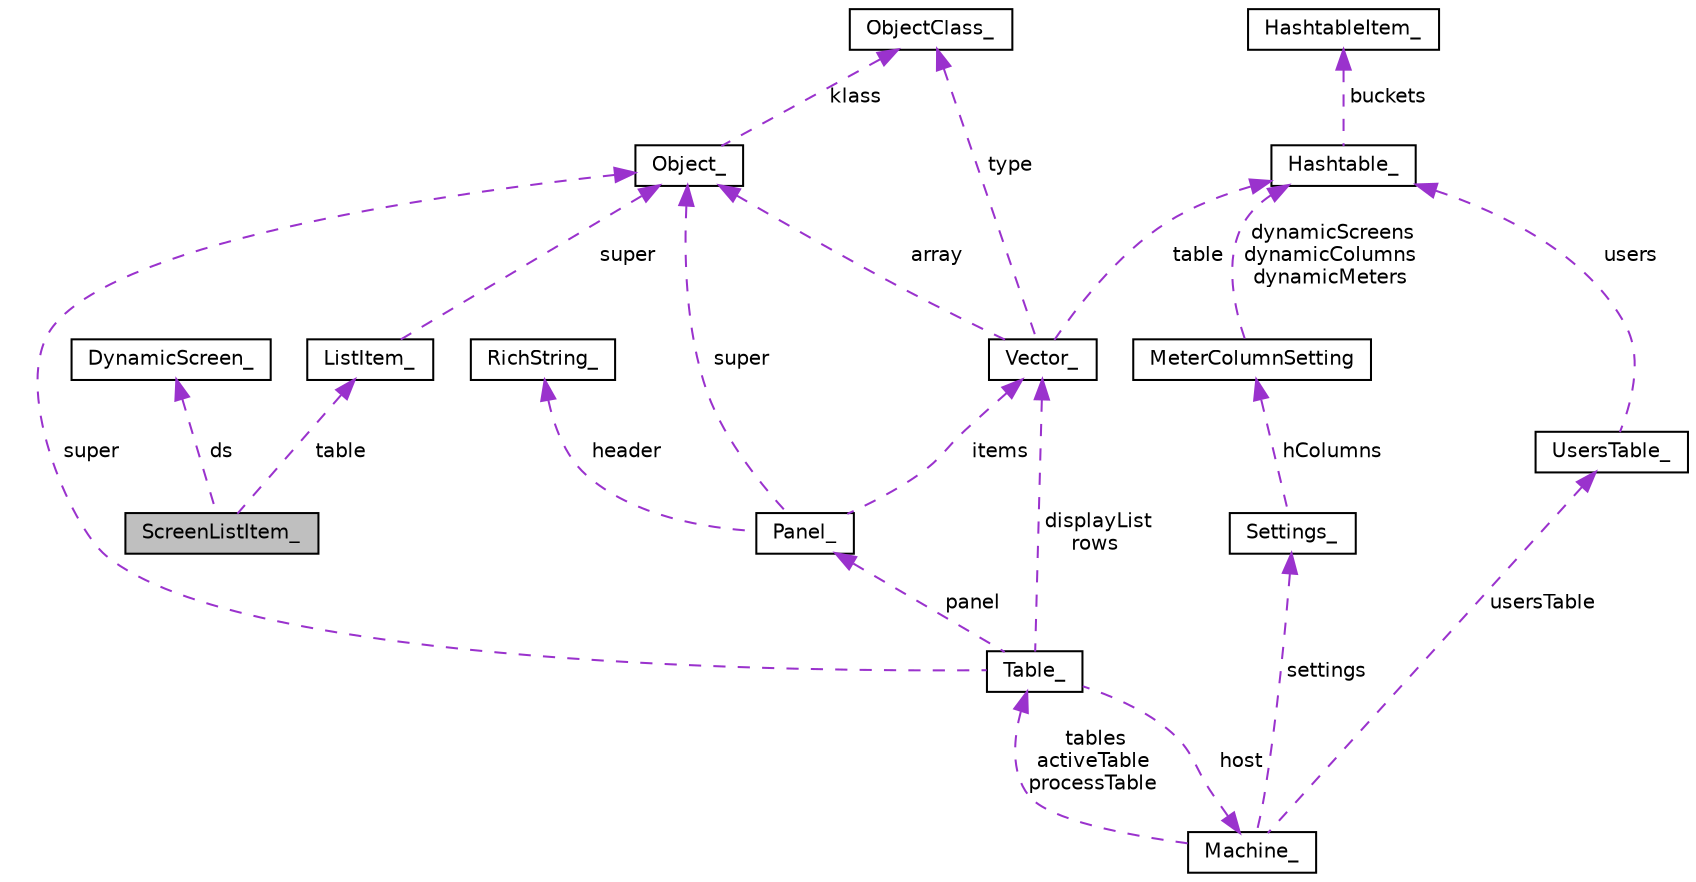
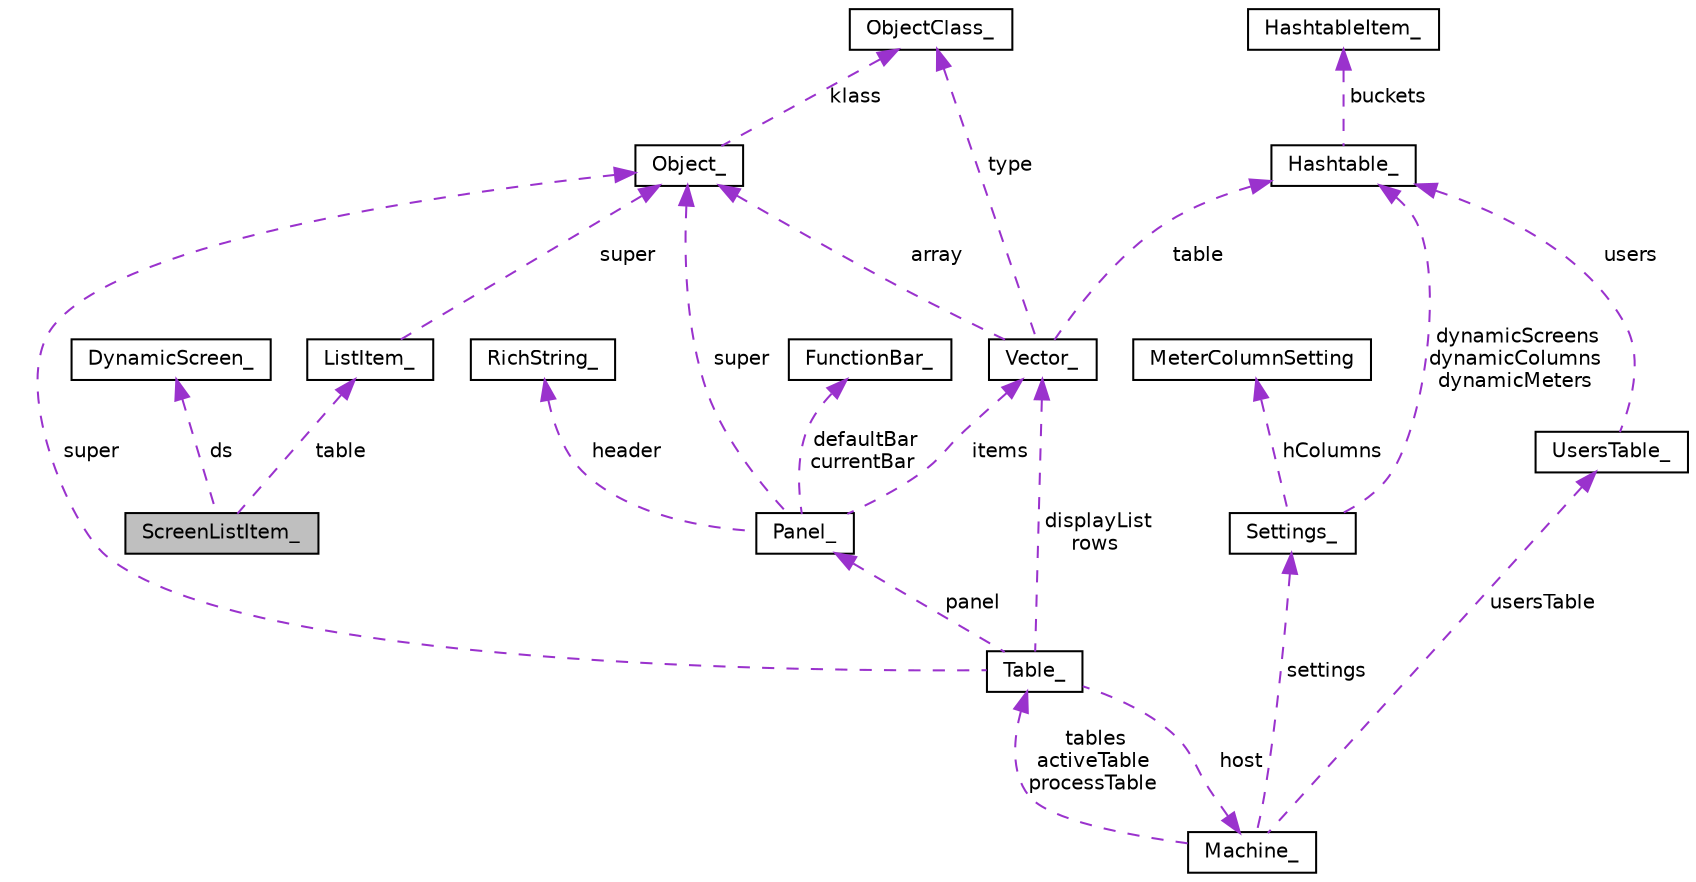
  digraph {
    node [color=black fillcolor=white fontname=Helvetica fontsize=10 shape=record style=filled]
    edge [color=darkorchid3 dir=back fontname=Helvetica fontsize=10 labelfontname=Helvetica labelfontsize=10 style=dashed]
    n1 [fillcolor=grey75 fontcolor=black height=0.2 label=ScreenListItem_ width=0.4]
    n2 [height=0.2 label=Settings_ width=0.4]
    n3 [height=0.2 label=Machine_ width=0.4]
    n4 [height=0.2 label=Table_ width=0.4]
    n5 [height=0.2 label=Vector_ width=0.4]
    n6 [height=0.2 label=Panel_ width=0.4]
    n7 [height=0.2 label=ObjectClass_ width=0.4]
    n8 [height=0.2 label=Object_ width=0.4]
    n9 [height=0.2 label=ListItem_ width=0.4]
    n10 [height=0.2 label=Hashtable_ width=0.4]
    n11 [height=0.2 label=UsersTable_ width=0.4]
    n12 [height=0.2 label=HashtableItem_ width=0.4]
    n13 [height=0.2 label=MeterColumnSetting width=0.4]
    n14 [height=0.2 label=RichString_ width=0.4]
+   n15 [height=0.2 label=FunctionBar_ width=0.4]
    n16 [height=0.2 label=DynamicScreen_ width=0.4]
    n2 -> n3 [label=" settings"]
    n3 -> n4 [label=" host"]
    n4 -> n3 [label=" tables\nactiveTable\nprocessTable"]
    n5 -> n4 [label=" displayList\nrows"]
    n5 -> n6 [label=" items"]
    n6 -> n4 [label=" panel"]
    n7 -> n5 [label=" type"]
    n7 -> n8 [label=" klass"]
    n8 -> n4 [label=" super"]
    n8 -> n5 [label=" array"]
    n8 -> n6 [label=" super"]
    n8 -> n9 [label=" super"]
    n9 -> n1 [label=" table"]
-   n10 -> n13 [label=" dynamicScreens\ndynamicColumns\ndynamicMeters"]
+   n10 -> n2 [label=" dynamicScreens\ndynamicColumns\ndynamicMeters"]
    n10 -> n5 [label=" table"]
    n10 -> n11 [label=" users"]
    n11 -> n3 [label=" usersTable"]
    n12 -> n10 [label=" buckets"]
    n13 -> n2 [label=" hColumns"]
    n14 -> n6 [label=" header"]
+   n15 -> n6 [label=" defaultBar\ncurrentBar"]
    n16 -> n1 [label=" ds"]
  }
